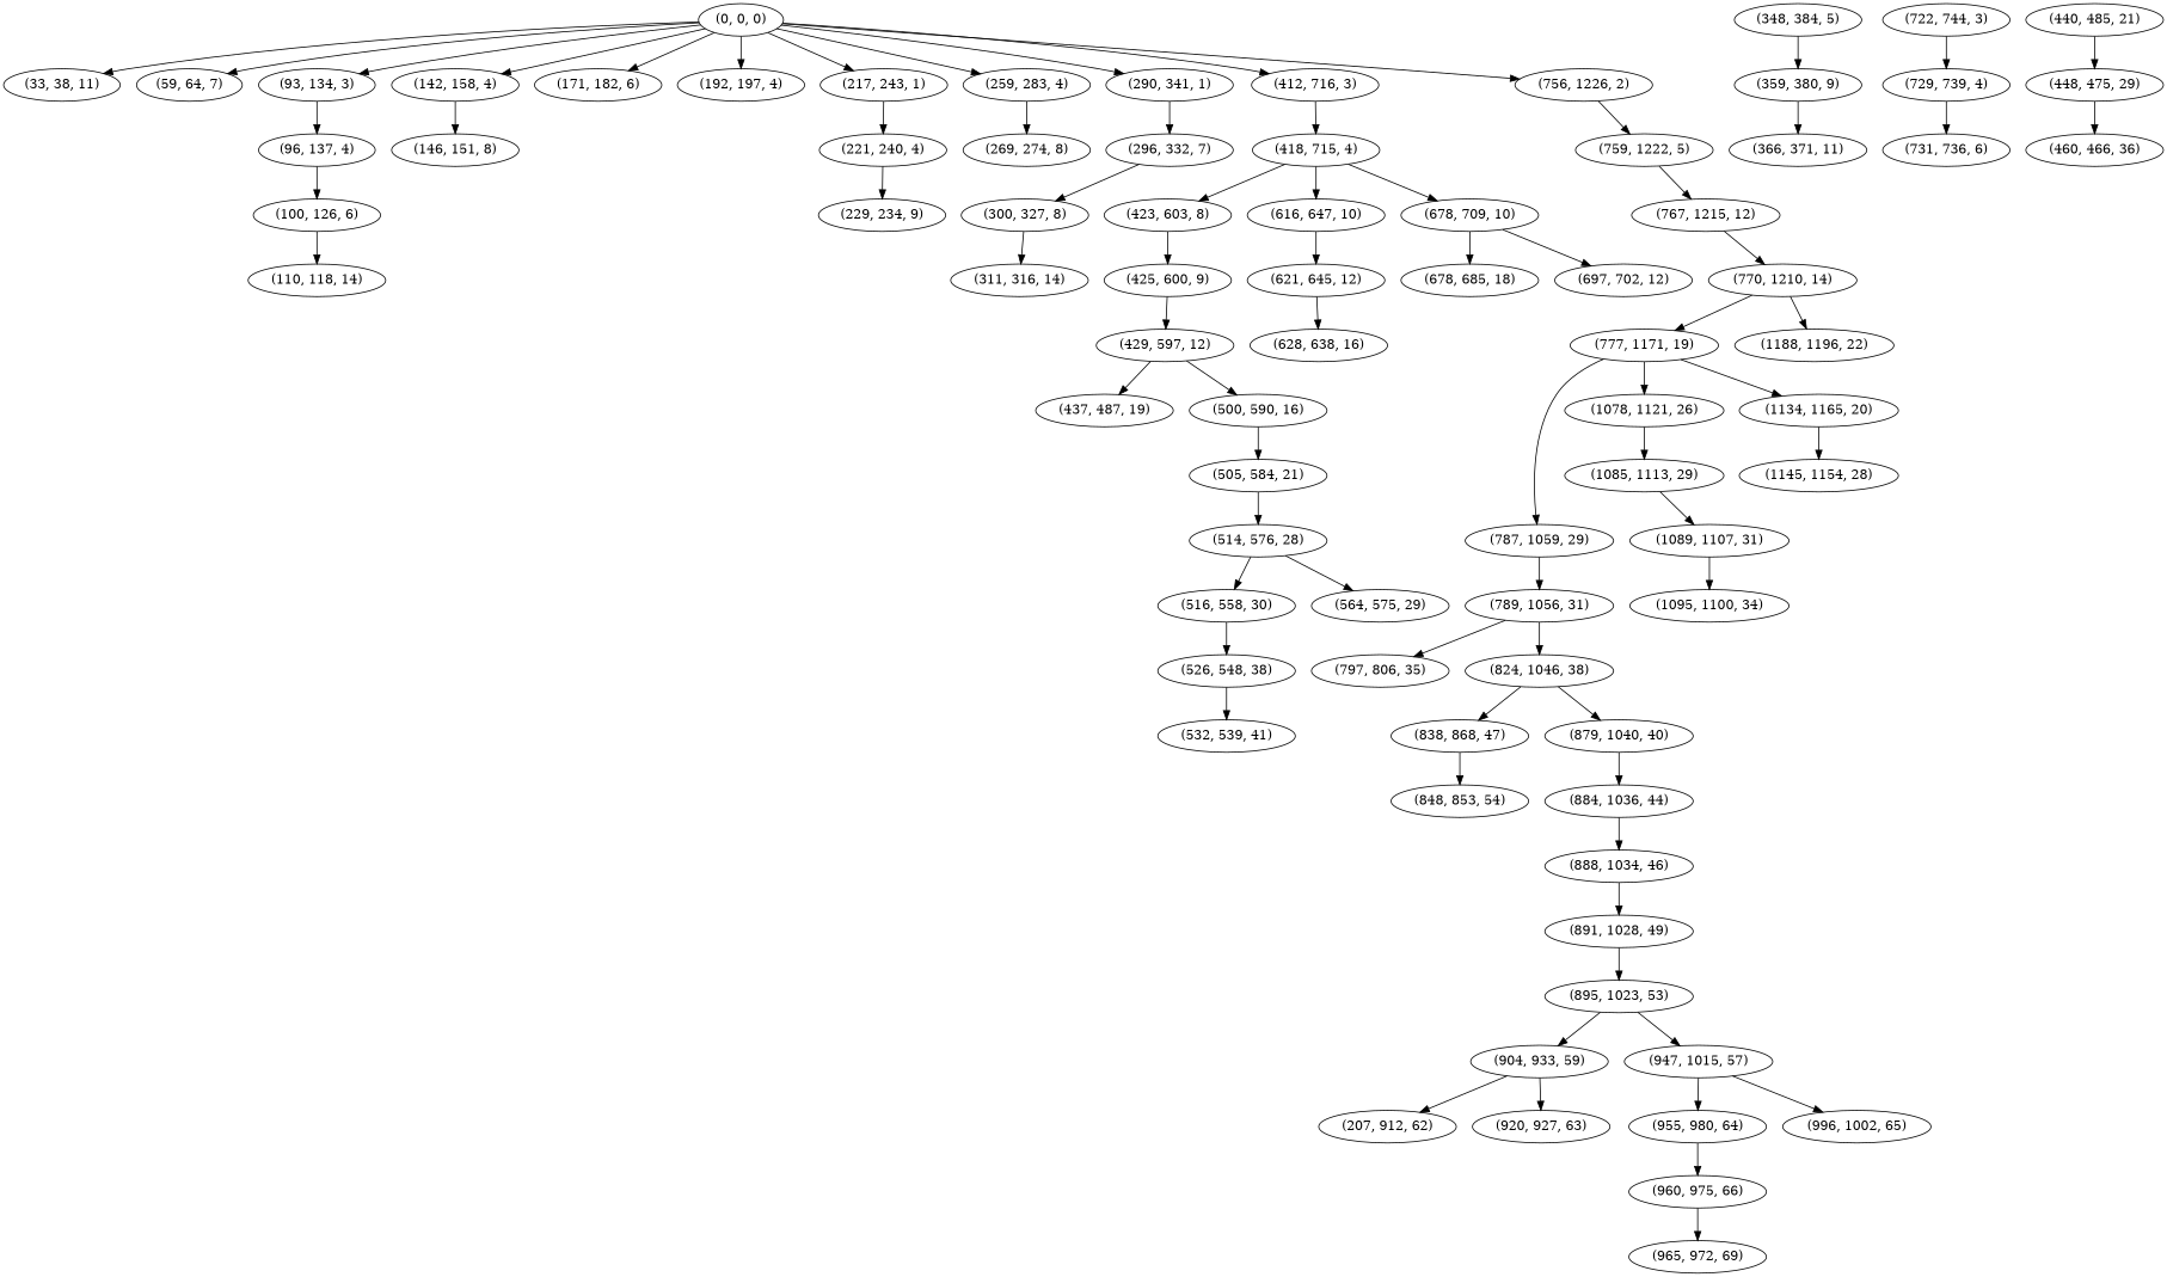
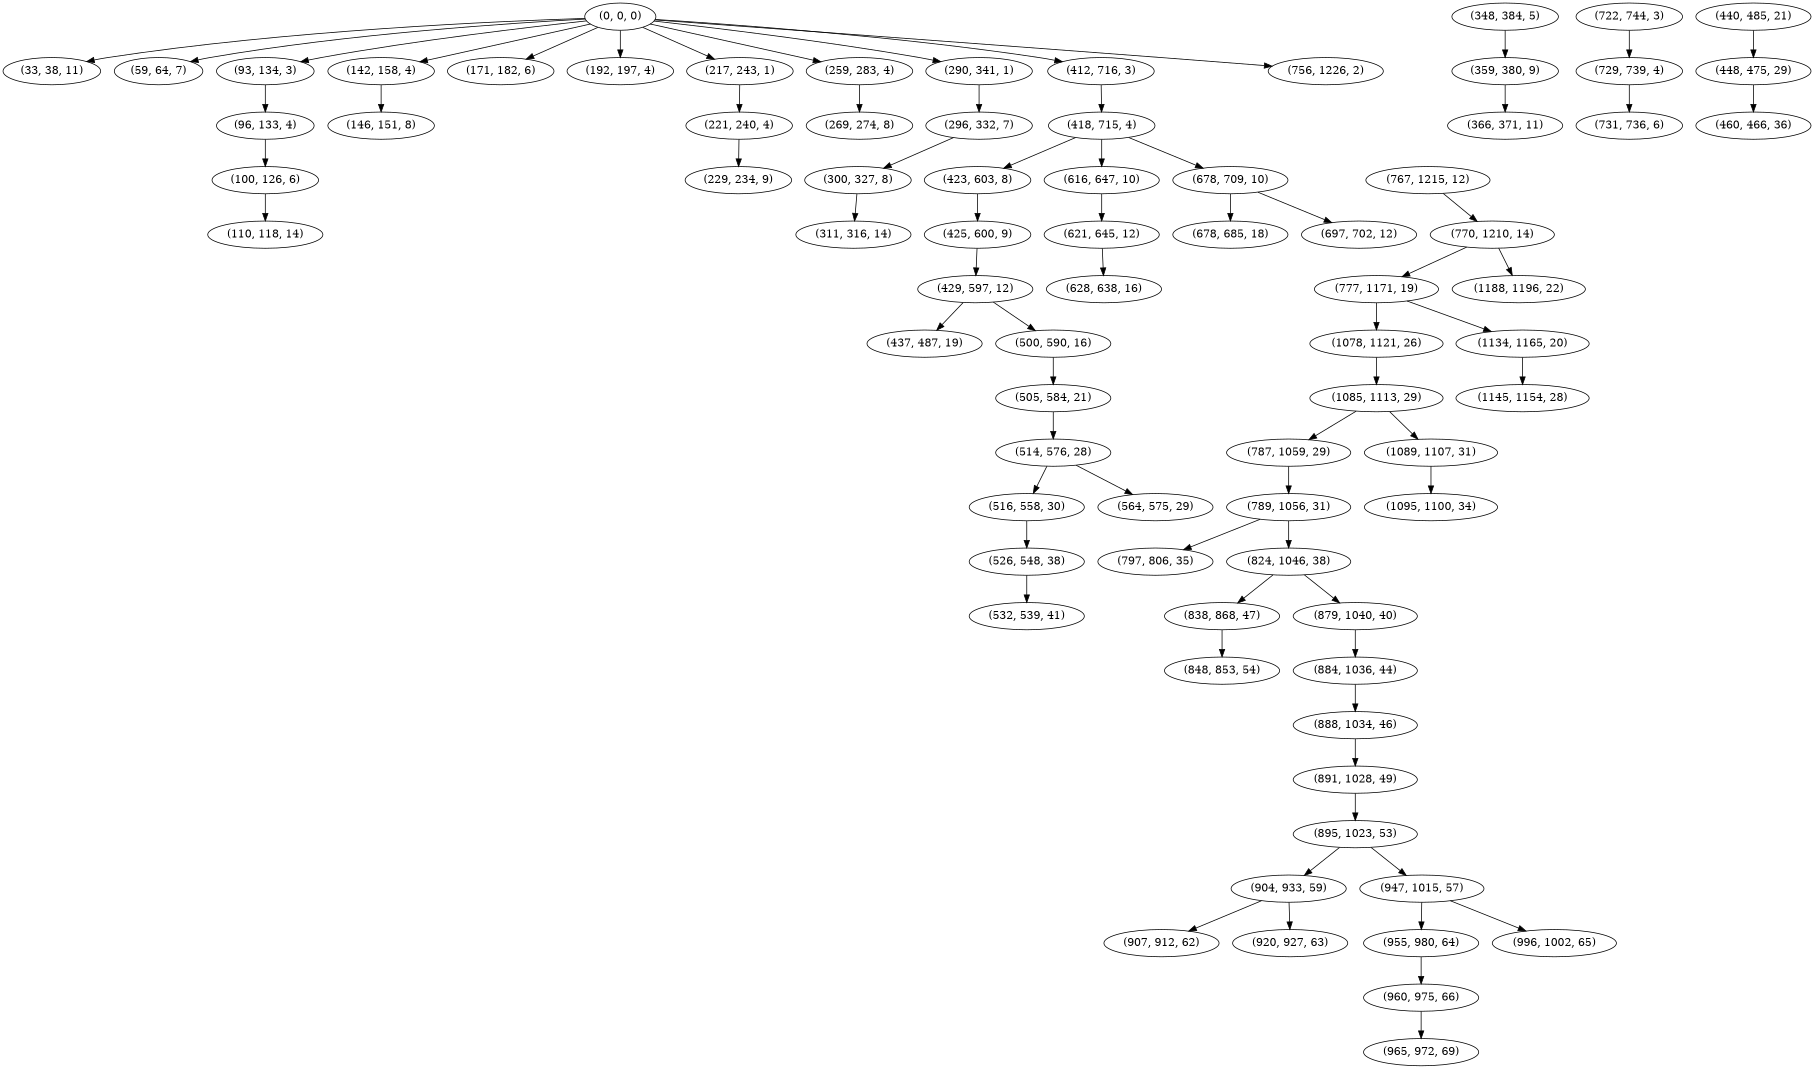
  digraph {
    "(0, 0, 0)"
    "(33, 38, 11)"
    "(59, 64, 7)"
    "(93, 134, 3)"
    "(142, 158, 4)"
    "(171, 182, 6)"
    "(192, 197, 4)"
    "(217, 243, 1)"
    "(259, 283, 4)"
    "(290, 341, 1)"
    "(412, 716, 3)"
    "(756, 1226, 2)"
-   "(96, 133, 4)" [label="(96, 137, 4)"]
+   "(96, 133, 4)"
    "(146, 151, 8)"
    "(221, 240, 4)"
    "(269, 274, 8)"
    "(296, 332, 7)"
    "(348, 384, 5)"
    "(359, 380, 9)"
    "(418, 715, 4)"
    "(722, 744, 3)"
    "(729, 739, 4)"
-   "(759, 1222, 5)"
    "(100, 126, 6)"
    "(110, 118, 14)"
    "(229, 234, 9)"
    "(300, 327, 8)"
    "(311, 316, 14)"
    "(366, 371, 11)"
    "(423, 603, 8)"
    "(616, 647, 10)"
    n32 [label="(678, 709, 10)"]
    "(425, 600, 9)"
    "(621, 645, 12)"
    "(678, 685, 18)"
    "(697, 702, 12)"
    "(429, 597, 12)"
    "(437, 487, 19)"
    "(500, 590, 16)"
    "(505, 584, 21)"
    "(440, 485, 21)"
    "(448, 475, 29)"
    "(460, 466, 36)"
    "(514, 576, 28)"
    "(516, 558, 30)"
    "(564, 575, 29)"
    "(526, 548, 38)"
    "(532, 539, 41)"
    "(628, 638, 16)"
    "(731, 736, 6)"
    "(767, 1215, 12)"
    "(770, 1210, 14)"
    "(777, 1171, 19)"
    "(1188, 1196, 22)"
    "(787, 1059, 29)"
    "(1078, 1121, 26)"
    "(1134, 1165, 20)"
    "(789, 1056, 31)"
    "(1085, 1113, 29)"
    "(1145, 1154, 28)"
    "(797, 806, 35)"
    "(824, 1046, 38)"
    "(838, 868, 47)"
    "(879, 1040, 40)"
    "(848, 853, 54)"
    "(884, 1036, 44)"
    "(888, 1034, 46)"
    "(891, 1028, 49)"
    "(895, 1023, 53)"
    "(904, 933, 59)"
    "(947, 1015, 57)"
-   "(907, 912, 62)" [label="(207, 912, 62)"]
+   "(907, 912, 62)"
    "(920, 927, 63)"
    "(955, 980, 64)"
    "(996, 1002, 65)"
    "(960, 975, 66)"
    "(965, 972, 69)"
    "(1089, 1107, 31)"
    "(1095, 1100, 34)"
    "(0, 0, 0)" -> "(33, 38, 11)"
    "(0, 0, 0)" -> "(59, 64, 7)"
    "(0, 0, 0)" -> "(93, 134, 3)"
    "(0, 0, 0)" -> "(142, 158, 4)"
    "(0, 0, 0)" -> "(171, 182, 6)"
    "(0, 0, 0)" -> "(192, 197, 4)"
    "(0, 0, 0)" -> "(217, 243, 1)"
    "(0, 0, 0)" -> "(259, 283, 4)"
    "(0, 0, 0)" -> "(290, 341, 1)"
    "(0, 0, 0)" -> "(412, 716, 3)"
    "(0, 0, 0)" -> "(756, 1226, 2)"
    "(93, 134, 3)" -> "(96, 133, 4)"
    "(142, 158, 4)" -> "(146, 151, 8)"
    "(217, 243, 1)" -> "(221, 240, 4)"
    "(259, 283, 4)" -> "(269, 274, 8)"
    "(290, 341, 1)" -> "(296, 332, 7)"
    "(412, 716, 3)" -> "(418, 715, 4)"
-   "(756, 1226, 2)" -> "(759, 1222, 5)"
    "(96, 133, 4)" -> "(100, 126, 6)"
    "(221, 240, 4)" -> "(229, 234, 9)"
    "(296, 332, 7)" -> "(300, 327, 8)"
    "(348, 384, 5)" -> "(359, 380, 9)"
    "(359, 380, 9)" -> "(366, 371, 11)"
    "(418, 715, 4)" -> "(423, 603, 8)"
    "(418, 715, 4)" -> "(616, 647, 10)"
    "(418, 715, 4)" -> n32
    "(722, 744, 3)" -> "(729, 739, 4)"
    "(729, 739, 4)" -> "(731, 736, 6)"
-   "(759, 1222, 5)" -> "(767, 1215, 12)"
    "(100, 126, 6)" -> "(110, 118, 14)"
    "(300, 327, 8)" -> "(311, 316, 14)"
    "(423, 603, 8)" -> "(425, 600, 9)"
    "(616, 647, 10)" -> "(621, 645, 12)"
    n32 -> "(678, 685, 18)"
    n32 -> "(697, 702, 12)"
    "(425, 600, 9)" -> "(429, 597, 12)"
    "(621, 645, 12)" -> "(628, 638, 16)"
    "(429, 597, 12)" -> "(437, 487, 19)"
    "(429, 597, 12)" -> "(500, 590, 16)"
    "(500, 590, 16)" -> "(505, 584, 21)"
    "(505, 584, 21)" -> "(514, 576, 28)"
    "(440, 485, 21)" -> "(448, 475, 29)"
    "(448, 475, 29)" -> "(460, 466, 36)"
    "(514, 576, 28)" -> "(516, 558, 30)"
    "(514, 576, 28)" -> "(564, 575, 29)"
    "(516, 558, 30)" -> "(526, 548, 38)"
    "(526, 548, 38)" -> "(532, 539, 41)"
    "(767, 1215, 12)" -> "(770, 1210, 14)"
    "(770, 1210, 14)" -> "(777, 1171, 19)"
    "(770, 1210, 14)" -> "(1188, 1196, 22)"
-   "(777, 1171, 19)" -> "(787, 1059, 29)"
+   "(1085, 1113, 29)" -> "(787, 1059, 29)"
    "(777, 1171, 19)" -> "(1078, 1121, 26)"
    "(777, 1171, 19)" -> "(1134, 1165, 20)"
    "(787, 1059, 29)" -> "(789, 1056, 31)"
    "(1078, 1121, 26)" -> "(1085, 1113, 29)"
    "(1134, 1165, 20)" -> "(1145, 1154, 28)"
    "(789, 1056, 31)" -> "(797, 806, 35)"
    "(789, 1056, 31)" -> "(824, 1046, 38)"
    "(1085, 1113, 29)" -> "(1089, 1107, 31)"
    "(824, 1046, 38)" -> "(838, 868, 47)"
    "(824, 1046, 38)" -> "(879, 1040, 40)"
    "(838, 868, 47)" -> "(848, 853, 54)"
    "(879, 1040, 40)" -> "(884, 1036, 44)"
    "(884, 1036, 44)" -> "(888, 1034, 46)"
    "(888, 1034, 46)" -> "(891, 1028, 49)"
    "(891, 1028, 49)" -> "(895, 1023, 53)"
    "(895, 1023, 53)" -> "(904, 933, 59)"
    "(895, 1023, 53)" -> "(947, 1015, 57)"
    "(904, 933, 59)" -> "(907, 912, 62)"
    "(904, 933, 59)" -> "(920, 927, 63)"
    "(947, 1015, 57)" -> "(955, 980, 64)"
    "(947, 1015, 57)" -> "(996, 1002, 65)"
    "(955, 980, 64)" -> "(960, 975, 66)"
    "(960, 975, 66)" -> "(965, 972, 69)"
    "(1089, 1107, 31)" -> "(1095, 1100, 34)"
  }
